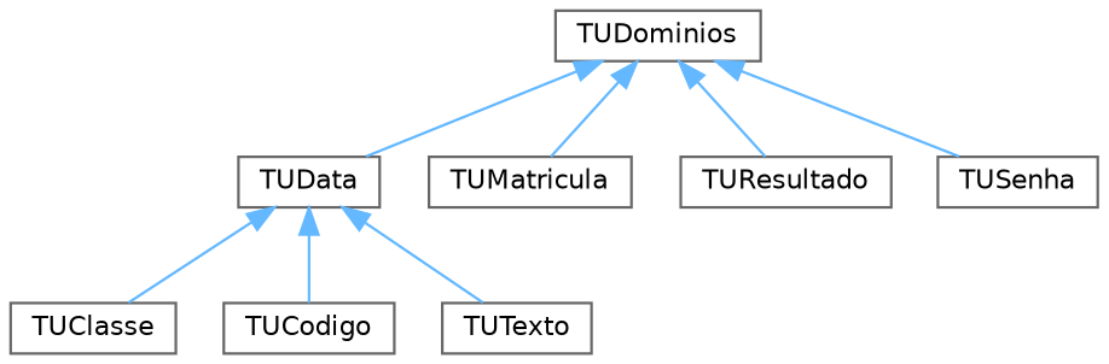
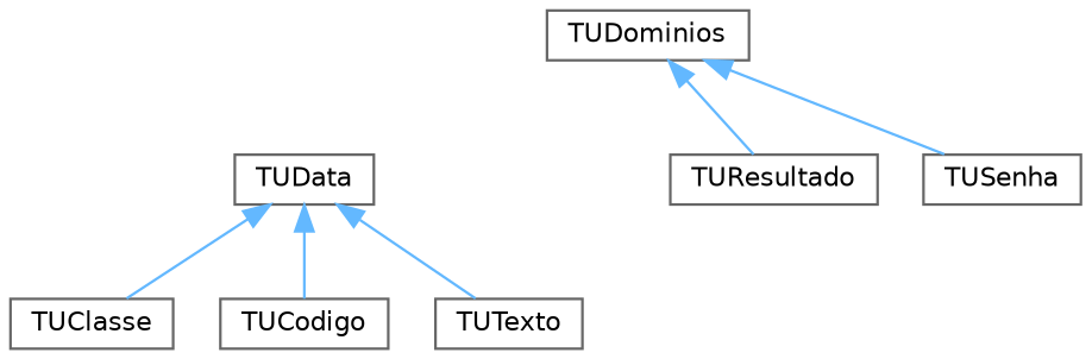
  digraph {
    rankdir=TB
    node [color=grey40 fillcolor=white fontname=Helvetica fontsize=10 shape=box style=filled]
    edge [color=steelblue1 dir=back fontname=Helvetica fontsize=10 labelfontname=Helvetica labelfontsize=10 style=solid]
    n1 [height=0.2 label=TUDominios width=0.4]
    n2 [height=0.2 label=TUData width=0.4]
-   n3 [height=0.2 label=TUMatricula width=0.4]
    n4 [height=0.2 label=TUResultado width=0.4]
    n5 [height=0.2 label=TUSenha width=0.4]
    n6 [height=0.2 label=TUClasse width=0.4]
    n7 [height=0.2 label=TUCodigo width=0.4]
    n8 [height=0.2 label=TUTexto width=0.4]
-   n1 -> n2
-   n1 -> n3
    n1 -> n4
    n1 -> n5
    n2 -> n6
    n2 -> n7
    n2 -> n8
  }
